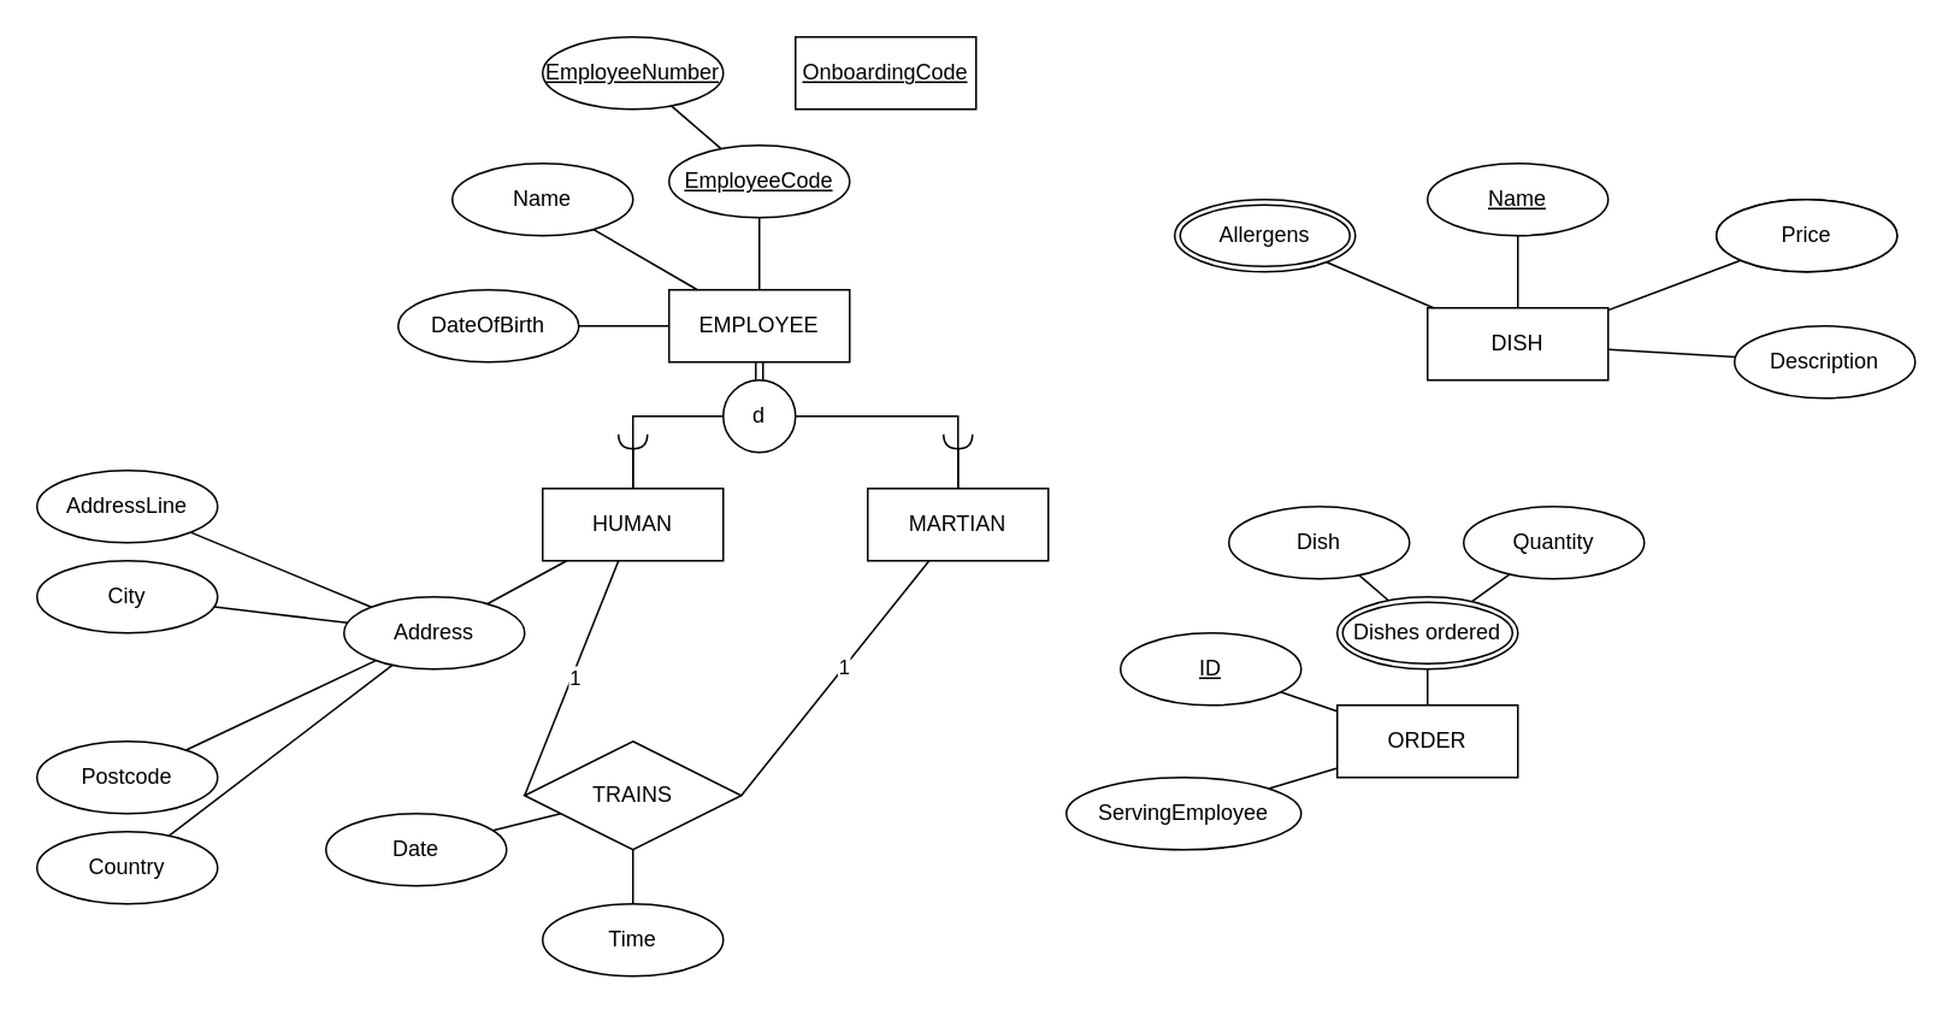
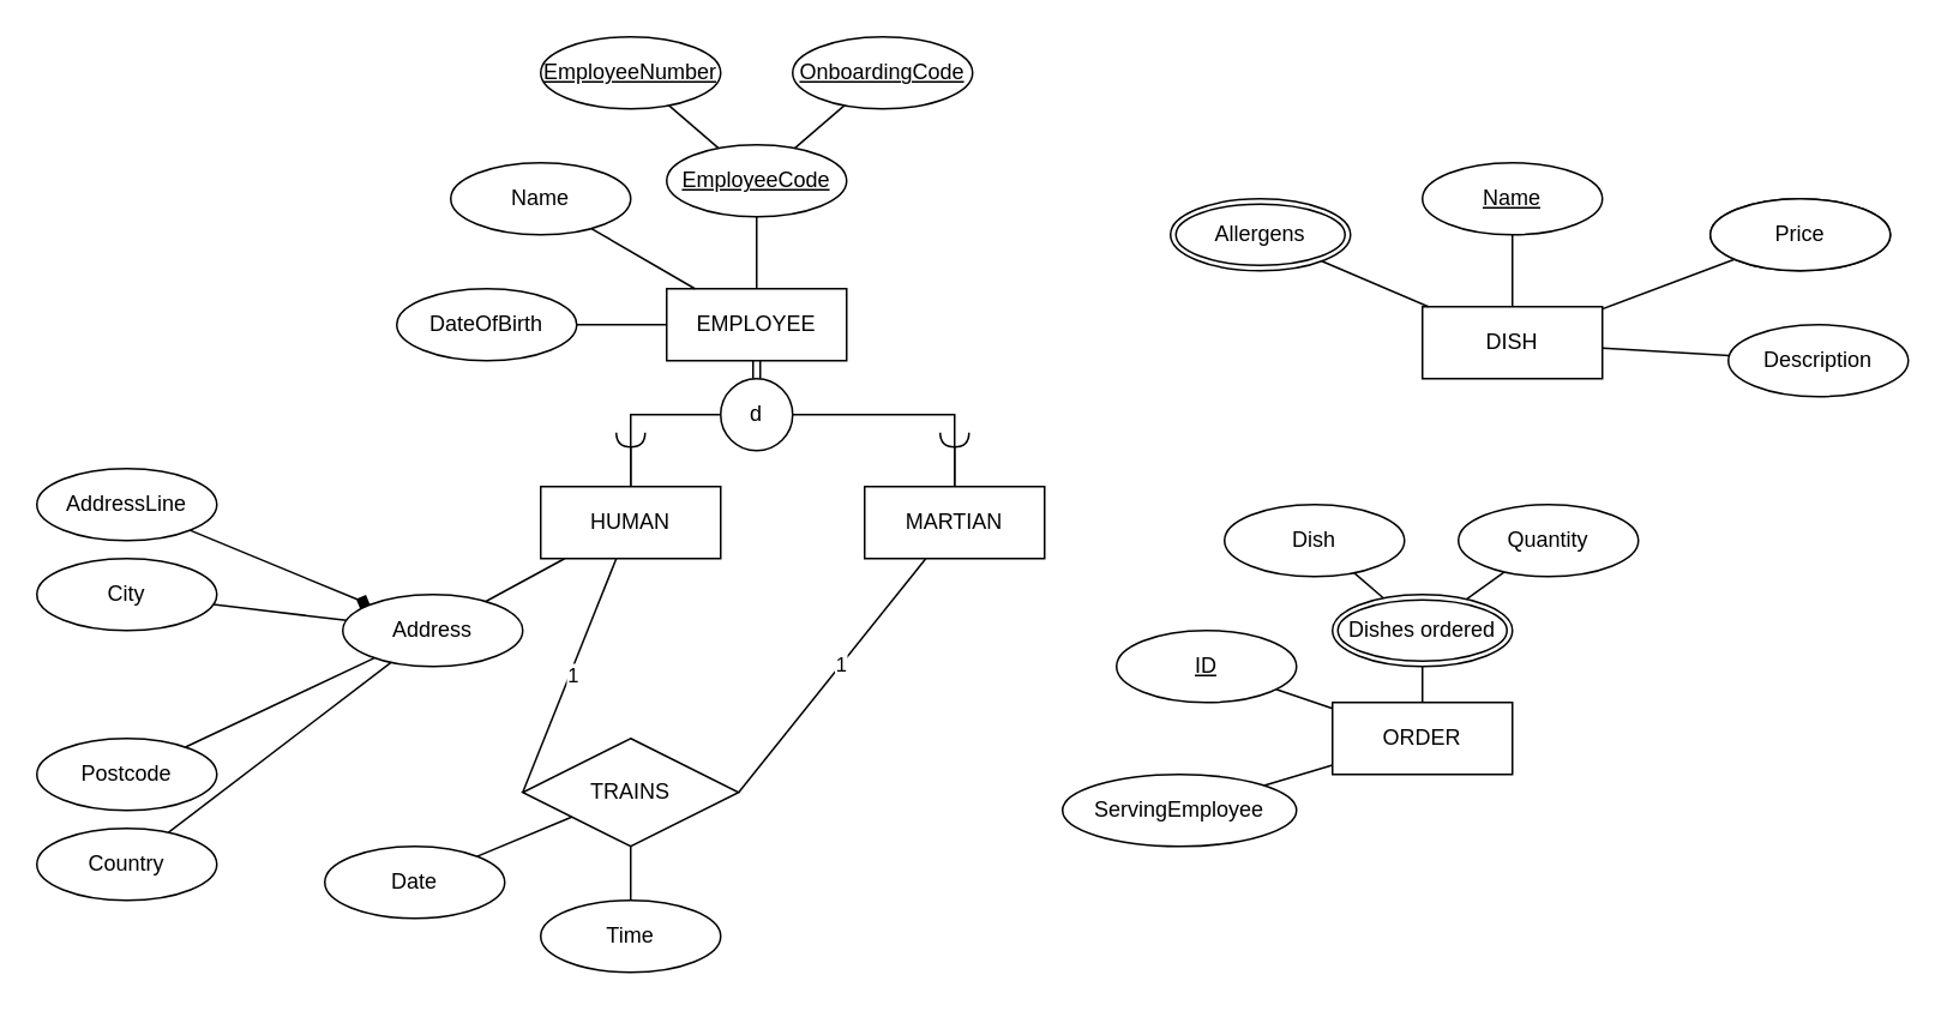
  <mxCell id="0" />
  <mxCell id="1" parent="0" />
  <mxCell id="2" value="EMPLOYEE" style="whiteSpace=wrap;html=1;align=center;" vertex="1" parent="1"><mxGeometry x="370" y="160" width="100" height="40" as="geometry" /></mxCell>
  <mxCell id="3" value="EmployeeCode" style="ellipse;whiteSpace=wrap;html=1;align=center;fontStyle=4;" vertex="1" parent="1"><mxGeometry x="370" y="80" width="100" height="40" as="geometry" /></mxCell>
  <mxCell id="4" value="" style="endArrow=none;html=1;rounded=0;" edge="1" parent="1" source="2" target="3"><mxGeometry relative="1" as="geometry"><mxPoint x="590" y="90" as="sourcePoint" /><mxPoint x="750" y="90" as="targetPoint" /><Array as="points"><mxPoint x="420" y="140" /></Array></mxGeometry></mxCell>
  <mxCell id="5" value="EmployeeNumber" style="ellipse;whiteSpace=wrap;html=1;align=center;fontStyle=4;" vertex="1" parent="1"><mxGeometry x="300" y="20" width="100" height="40" as="geometry" /></mxCell>
- <mxCell id="6" value="OnboardingCode" style="whiteSpace=wrap;html=1;align=center;fontStyle=4;rounded=0;" vertex="1" parent="1"><mxGeometry x="440" y="20" width="100" height="40" as="geometry" /></mxCell>
+ <mxCell id="6" value="OnboardingCode" style="ellipse;whiteSpace=wrap;html=1;align=center;fontStyle=4;" vertex="1" parent="1"><mxGeometry x="440" y="20" width="100" height="40" as="geometry" /></mxCell>
+ <mxCell id="7" value="" style="endArrow=none;html=1;rounded=0;" edge="1" parent="1" source="6" target="3"><mxGeometry relative="1" as="geometry"><mxPoint x="560" y="140" as="sourcePoint" /><mxPoint x="560" y="100" as="targetPoint" /></mxGeometry></mxCell>
  <mxCell id="8" value="" style="endArrow=none;html=1;rounded=0;" edge="1" parent="1" source="5" target="3"><mxGeometry relative="1" as="geometry"><mxPoint x="479" y="68" as="sourcePoint" /><mxPoint x="451" y="92" as="targetPoint" /></mxGeometry></mxCell>
  <mxCell id="9" value="Name" style="ellipse;whiteSpace=wrap;html=1;align=center;" vertex="1" parent="1"><mxGeometry x="250" y="90" width="100" height="40" as="geometry" /></mxCell>
  <mxCell id="10" value="DateOfBirth" style="ellipse;whiteSpace=wrap;html=1;align=center;" vertex="1" parent="1"><mxGeometry x="220" y="160" width="100" height="40" as="geometry" /></mxCell>
  <mxCell id="11" value="" style="endArrow=none;html=1;rounded=0;" edge="1" parent="1" source="10" target="2"><mxGeometry relative="1" as="geometry"><mxPoint x="550" y="100" as="sourcePoint" /><mxPoint x="710" y="100" as="targetPoint" /></mxGeometry></mxCell>
  <mxCell id="12" value="" style="endArrow=none;html=1;rounded=0;" edge="1" parent="1" source="9" target="2"><mxGeometry relative="1" as="geometry"><mxPoint x="550" y="100" as="sourcePoint" /><mxPoint x="710" y="100" as="targetPoint" /></mxGeometry></mxCell>
  <mxCell id="13" value="d" style="ellipse;whiteSpace=wrap;html=1;aspect=fixed;" vertex="1" parent="1"><mxGeometry x="400" y="210" width="40" height="40" as="geometry" /></mxCell>
  <mxCell id="14" value="" style="ellipse;whiteSpace=wrap;html=1;align=center;aspect=fixed;fillColor=none;strokeColor=none;resizable=0;perimeter=centerPerimeter;rotatable=0;allowArrows=0;points=[];outlineConnect=1;" vertex="1" parent="1"><mxGeometry x="407.5" y="220" width="10" height="10" as="geometry" /></mxCell>
  <mxCell id="15" value="MARTIAN" style="whiteSpace=wrap;html=1;align=center;" vertex="1" parent="1"><mxGeometry x="480" y="270" width="100" height="40" as="geometry" /></mxCell>
  <mxCell id="16" value="HUMAN" style="whiteSpace=wrap;html=1;align=center;" vertex="1" parent="1"><mxGeometry x="300" y="270" width="100" height="40" as="geometry" /></mxCell>
  <mxCell id="17" value="" style="endArrow=none;html=1;rounded=0;" edge="1" parent="1" source="13" target="16"><mxGeometry relative="1" as="geometry"><mxPoint x="450" y="240" as="sourcePoint" /><mxPoint x="320" y="230" as="targetPoint" /><Array as="points"><mxPoint x="350" y="230" /></Array></mxGeometry></mxCell>
  <mxCell id="18" value="" style="rounded=0;orthogonalLoop=1;jettySize=auto;html=1;endArrow=halfCircle;endFill=0;endSize=6;strokeWidth=1;sketch=0;fontSize=12;curved=1;" edge="1" parent="1" source="16"><mxGeometry relative="1" as="geometry"><mxPoint x="625" y="295" as="sourcePoint" /><mxPoint x="350" y="240" as="targetPoint" /></mxGeometry></mxCell>
  <mxCell id="19" value="" style="ellipse;whiteSpace=wrap;html=1;align=center;aspect=fixed;fillColor=none;strokeColor=none;resizable=0;perimeter=centerPerimeter;rotatable=0;allowArrows=0;points=[];outlineConnect=1;" vertex="1" parent="1"><mxGeometry x="600" y="290" width="10" height="10" as="geometry" /></mxCell>
  <mxCell id="20" value="" style="endArrow=none;html=1;rounded=0;" edge="1" parent="1" source="13" target="15"><mxGeometry relative="1" as="geometry"><mxPoint x="580" y="220" as="sourcePoint" /><mxPoint x="530" y="260" as="targetPoint" /><Array as="points"><mxPoint x="530" y="230" /></Array></mxGeometry></mxCell>
  <mxCell id="21" value="" style="rounded=0;orthogonalLoop=1;jettySize=auto;html=1;endArrow=halfCircle;endFill=0;endSize=6;strokeWidth=1;sketch=0;fontSize=12;curved=1;" edge="1" parent="1" source="15"><mxGeometry relative="1" as="geometry"><mxPoint x="360" y="280" as="sourcePoint" /><mxPoint x="530" y="240" as="targetPoint" /></mxGeometry></mxCell>
  <mxCell id="22" value="Address" style="ellipse;whiteSpace=wrap;html=1;align=center;" vertex="1" parent="1"><mxGeometry x="190" y="330" width="100" height="40" as="geometry" /></mxCell>
  <mxCell id="23" value="" style="endArrow=none;html=1;rounded=0;" edge="1" parent="1" source="22" target="16"><mxGeometry relative="1" as="geometry"><mxPoint x="330" y="190" as="sourcePoint" /><mxPoint x="380" y="190" as="targetPoint" /></mxGeometry></mxCell>
  <mxCell id="24" value="AddressLine" style="ellipse;whiteSpace=wrap;html=1;align=center;" vertex="1" parent="1"><mxGeometry x="20" y="260" width="100" height="40" as="geometry" /></mxCell>
  <mxCell id="25" value="City" style="ellipse;whiteSpace=wrap;html=1;align=center;" vertex="1" parent="1"><mxGeometry x="20" y="310" width="100" height="40" as="geometry" /></mxCell>
  <mxCell id="26" value="Postcode" style="ellipse;whiteSpace=wrap;html=1;align=center;" vertex="1" parent="1"><mxGeometry x="20" y="410" width="100" height="40" as="geometry" /></mxCell>
  <mxCell id="27" value="Country" style="ellipse;whiteSpace=wrap;html=1;align=center;" vertex="1" parent="1"><mxGeometry x="20" y="460" width="100" height="40" as="geometry" /></mxCell>
- <mxCell id="28" value="" style="endArrow=none;html=1;rounded=0;" edge="1" parent="1" source="24" target="22"><mxGeometry relative="1" as="geometry"><mxPoint x="330" y="190" as="sourcePoint" /><mxPoint x="380" y="190" as="targetPoint" /></mxGeometry></mxCell>
+ <mxCell id="28" value="" style="endArrow=diamond;html=1;rounded=0;" edge="1" parent="1" source="24" target="22"><mxGeometry relative="1" as="geometry"><mxPoint x="330" y="190" as="sourcePoint" /><mxPoint x="380" y="190" as="targetPoint" /></mxGeometry></mxCell>
  <mxCell id="29" value="" style="endArrow=none;html=1;rounded=0;" edge="1" parent="1" source="25" target="22"><mxGeometry relative="1" as="geometry"><mxPoint x="115" y="304" as="sourcePoint" /><mxPoint x="215" y="346" as="targetPoint" /></mxGeometry></mxCell>
  <mxCell id="30" value="" style="endArrow=none;html=1;rounded=0;" edge="1" parent="1" source="26" target="22"><mxGeometry relative="1" as="geometry"><mxPoint x="138" y="356" as="sourcePoint" /><mxPoint x="212" y="364" as="targetPoint" /></mxGeometry></mxCell>
  <mxCell id="31" value="" style="endArrow=none;html=1;rounded=0;" edge="1" parent="1" source="27" target="22"><mxGeometry relative="1" as="geometry"><mxPoint x="148" y="366" as="sourcePoint" /><mxPoint x="222" y="374" as="targetPoint" /></mxGeometry></mxCell>
  <mxCell id="32" value="TRAINS" style="shape=rhombus;perimeter=rhombusPerimeter;whiteSpace=wrap;html=1;align=center;" vertex="1" parent="1"><mxGeometry x="290" y="410" width="120" height="60" as="geometry" /></mxCell>
  <mxCell id="33" value="" style="endArrow=none;html=1;rounded=0;exitX=1;exitY=0.5;exitDx=0;exitDy=0;" edge="1" parent="1" source="32" target="15"><mxGeometry relative="1" as="geometry"><mxPoint x="280" y="344" as="sourcePoint" /><mxPoint x="323" y="320" as="targetPoint" /></mxGeometry></mxCell>
  <mxCell id="34" value="1" style="edgeLabel;html=1;align=center;verticalAlign=middle;resizable=0;points=[];" vertex="1" connectable="0" parent="33"><mxGeometry x="0.095" y="1" relative="1" as="geometry"><mxPoint as="offset" /></mxGeometry></mxCell>
  <mxCell id="35" value="" style="endArrow=none;html=1;rounded=0;exitX=0;exitY=0.5;exitDx=0;exitDy=0;" edge="1" parent="1" source="32" target="16"><mxGeometry relative="1" as="geometry"><mxPoint x="420" y="450" as="sourcePoint" /><mxPoint x="368" y="320" as="targetPoint" /></mxGeometry></mxCell>
  <mxCell id="36" value="1" style="edgeLabel;html=1;align=center;verticalAlign=middle;resizable=0;points=[];" vertex="1" connectable="0" parent="35"><mxGeometry x="0.01" y="-1" relative="1" as="geometry"><mxPoint as="offset" /></mxGeometry></mxCell>
- <mxCell id="37" value="Date" style="ellipse;whiteSpace=wrap;html=1;align=center;" vertex="1" parent="1"><mxGeometry x="180" y="450" width="100" height="40" as="geometry" /></mxCell>
+ <mxCell id="37" value="Date" style="ellipse;whiteSpace=wrap;html=1;align=center;" vertex="1" parent="1"><mxGeometry x="180" y="470" width="100" height="40" as="geometry" /></mxCell>
  <mxCell id="38" value="Time" style="ellipse;whiteSpace=wrap;html=1;align=center;" vertex="1" parent="1"><mxGeometry x="300" y="500" width="100" height="40" as="geometry" /></mxCell>
  <mxCell id="39" value="" style="endArrow=none;html=1;rounded=0;" edge="1" parent="1" source="32" target="37"><mxGeometry relative="1" as="geometry"><mxPoint x="330" y="190" as="sourcePoint" /><mxPoint x="380" y="190" as="targetPoint" /></mxGeometry></mxCell>
  <mxCell id="40" value="" style="endArrow=none;html=1;rounded=0;" edge="1" parent="1" source="32" target="38"><mxGeometry relative="1" as="geometry"><mxPoint x="320" y="460" as="sourcePoint" /><mxPoint x="282" y="469" as="targetPoint" /></mxGeometry></mxCell>
  <mxCell id="41" value="DISH" style="whiteSpace=wrap;html=1;align=center;" vertex="1" parent="1"><mxGeometry x="790" y="170" width="100" height="40" as="geometry" /></mxCell>
  <mxCell id="42" value="Name" style="ellipse;whiteSpace=wrap;html=1;align=center;fontStyle=4;" vertex="1" parent="1"><mxGeometry x="790" y="90" width="100" height="40" as="geometry" /></mxCell>
  <mxCell id="43" value="" style="endArrow=none;html=1;rounded=0;" edge="1" parent="1" source="42" target="41"><mxGeometry relative="1" as="geometry"><mxPoint x="479" y="68" as="sourcePoint" /><mxPoint x="451" y="92" as="targetPoint" /></mxGeometry></mxCell>
  <mxCell id="44" value="Price" style="ellipse;whiteSpace=wrap;html=1;align=center;" vertex="1" parent="1"><mxGeometry x="950" y="110" width="100" height="40" as="geometry" /></mxCell>
  <mxCell id="45" value="" style="endArrow=none;html=1;rounded=0;" edge="1" parent="1" source="44" target="41"><mxGeometry relative="1" as="geometry"><mxPoint x="850" y="140" as="sourcePoint" /><mxPoint x="850" y="180" as="targetPoint" /></mxGeometry></mxCell>
  <mxCell id="46" value="Price" style="ellipse;whiteSpace=wrap;html=1;align=center;" vertex="1" parent="1"><mxGeometry x="950" y="110" width="100" height="40" as="geometry" /></mxCell>
  <mxCell id="47" value="Description" style="ellipse;whiteSpace=wrap;html=1;align=center;" vertex="1" parent="1"><mxGeometry x="960" y="180" width="100" height="40" as="geometry" /></mxCell>
  <mxCell id="48" value="" style="endArrow=none;html=1;rounded=0;" edge="1" parent="1" source="47" target="41"><mxGeometry relative="1" as="geometry"><mxPoint x="973" y="154" as="sourcePoint" /><mxPoint x="900" y="181" as="targetPoint" /></mxGeometry></mxCell>
  <mxCell id="49" value="" style="endArrow=none;html=1;rounded=0;" edge="1" parent="1" source="50" target="41"><mxGeometry relative="1" as="geometry"><mxPoint x="734.116" y="144.621" as="sourcePoint" /><mxPoint x="850" y="180" as="targetPoint" /></mxGeometry></mxCell>
  <mxCell id="50" value="&lt;div&gt;Allergens&lt;/div&gt;" style="ellipse;shape=doubleEllipse;margin=3;whiteSpace=wrap;html=1;align=center;" vertex="1" parent="1"><mxGeometry x="650" y="110" width="100" height="40" as="geometry" /></mxCell>
  <mxCell id="51" value="ORDER" style="whiteSpace=wrap;html=1;align=center;" vertex="1" parent="1"><mxGeometry x="740" y="390" width="100" height="40" as="geometry" /></mxCell>
  <mxCell id="52" value="ID" style="ellipse;whiteSpace=wrap;html=1;align=center;fontStyle=4;" vertex="1" parent="1"><mxGeometry x="620" y="350" width="100" height="40" as="geometry" /></mxCell>
  <mxCell id="53" value="" style="endArrow=none;html=1;rounded=0;" edge="1" parent="1" source="52" target="51"><mxGeometry relative="1" as="geometry"><mxPoint x="744" y="155" as="sourcePoint" /><mxPoint x="803" y="180" as="targetPoint" /></mxGeometry></mxCell>
  <mxCell id="54" value="Dishes ordered" style="ellipse;shape=doubleEllipse;margin=3;whiteSpace=wrap;html=1;align=center;" vertex="1" parent="1"><mxGeometry x="740" y="330" width="100" height="40" as="geometry" /></mxCell>
  <mxCell id="55" value="" style="endArrow=none;html=1;rounded=0;" edge="1" parent="1" source="51" target="54"><mxGeometry relative="1" as="geometry"><mxPoint x="744" y="155" as="sourcePoint" /><mxPoint x="803" y="180" as="targetPoint" /></mxGeometry></mxCell>
  <mxCell id="56" value="Dish" style="ellipse;whiteSpace=wrap;html=1;align=center;" vertex="1" parent="1"><mxGeometry x="680" y="280" width="100" height="40" as="geometry" /></mxCell>
  <mxCell id="57" value="Quantity" style="ellipse;whiteSpace=wrap;html=1;align=center;" vertex="1" parent="1"><mxGeometry x="810" y="280" width="100" height="40" as="geometry" /></mxCell>
  <mxCell id="58" value="" style="endArrow=none;html=1;rounded=0;" edge="1" parent="1" source="56" target="54"><mxGeometry relative="1" as="geometry"><mxPoint x="744" y="155" as="sourcePoint" /><mxPoint x="803" y="180" as="targetPoint" /></mxGeometry></mxCell>
  <mxCell id="59" value="" style="endArrow=none;html=1;rounded=0;" edge="1" parent="1" source="54" target="57"><mxGeometry relative="1" as="geometry"><mxPoint x="754" y="165" as="sourcePoint" /><mxPoint x="813" y="190" as="targetPoint" /></mxGeometry></mxCell>
  <mxCell id="60" value="" style="endArrow=none;html=1;rounded=0;shape=link;" edge="1" parent="1" source="2" target="13"><mxGeometry relative="1" as="geometry"><mxPoint x="550" y="210" as="sourcePoint" /><mxPoint x="710" y="210" as="targetPoint" /></mxGeometry></mxCell>
  <mxCell id="61" value="ServingEmployee" style="ellipse;whiteSpace=wrap;html=1;align=center;" vertex="1" parent="1"><mxGeometry x="590" y="430" width="130" height="40" as="geometry" /></mxCell>
  <mxCell id="62" value="" style="endArrow=none;html=1;rounded=0;" edge="1" parent="1" source="61" target="51"><mxGeometry relative="1" as="geometry"><mxPoint x="719" y="393" as="sourcePoint" /><mxPoint x="750" y="403" as="targetPoint" /></mxGeometry></mxCell>
